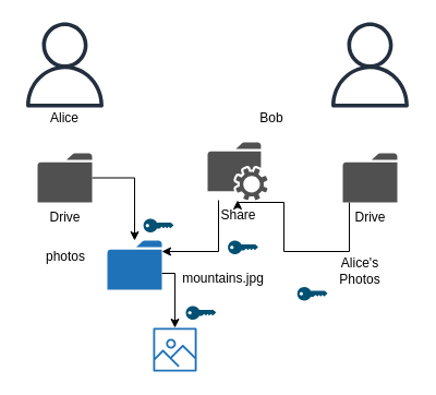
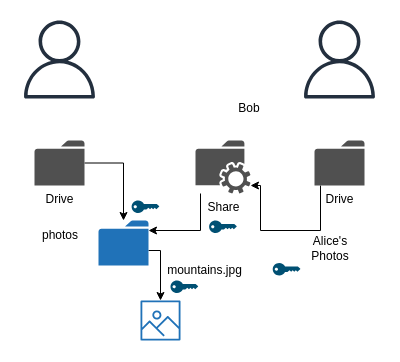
  <mxCell id="0" />
  <mxCell id="1" parent="0" />
  <mxCell id="2" value="" style="outlineConnect=0;fontColor=#232F3E;gradientColor=none;fillColor=#232F3E;strokeColor=none;dashed=0;verticalLabelPosition=bottom;verticalAlign=top;align=center;html=1;fontSize=12;fontStyle=0;aspect=fixed;pointerEvents=1;shape=mxgraph.aws4.user;" parent="1" vertex="1"><mxGeometry x="20" y="20" width="78" height="78" as="geometry" /></mxCell>
- <mxCell id="3" value="Alice" style="text;html=1;strokeColor=none;fillColor=none;align=center;verticalAlign=middle;whiteSpace=wrap;rounded=0;" parent="1" vertex="1"><mxGeometry x="39" y="98" width="40" height="20" as="geometry" /></mxCell>
  <mxCell id="4" style="edgeStyle=orthogonalEdgeStyle;rounded=0;orthogonalLoop=1;jettySize=auto;html=1;" parent="1" source="5" target="7" edge="1"><mxGeometry relative="1" as="geometry"><Array as="points"><mxPoint x="123" y="163" /></Array></mxGeometry></mxCell>
  <mxCell id="5" value="Drive" style="pointerEvents=1;shadow=0;dashed=0;html=1;strokeColor=none;fillColor=#505050;labelPosition=center;verticalLabelPosition=bottom;verticalAlign=top;outlineConnect=0;align=center;shape=mxgraph.office.concepts.folder;" parent="1" vertex="1"><mxGeometry x="34" y="140" width="50" height="45" as="geometry" /></mxCell>
  <mxCell id="6" style="edgeStyle=orthogonalEdgeStyle;rounded=0;orthogonalLoop=1;jettySize=auto;html=1;" parent="1" source="7" target="8" edge="1"><mxGeometry relative="1" as="geometry"><mxPoint x="160" y="265" as="sourcePoint" /><Array as="points"><mxPoint x="160" y="250" /></Array></mxGeometry></mxCell>
  <mxCell id="7" value="" style="pointerEvents=1;shadow=0;dashed=0;html=1;strokeColor=none;labelPosition=center;verticalLabelPosition=bottom;verticalAlign=top;outlineConnect=0;align=center;shape=mxgraph.office.concepts.folder;fillColor=#2072B8;" parent="1" vertex="1"><mxGeometry x="98" y="220" width="50" height="45" as="geometry" /></mxCell>
  <mxCell id="8" value="" style="outlineConnect=0;fontColor=#232F3E;gradientColor=none;strokeColor=none;dashed=0;verticalLabelPosition=bottom;verticalAlign=top;align=center;html=1;fontSize=12;fontStyle=0;aspect=fixed;pointerEvents=1;shape=mxgraph.aws4.container_registry_image;fillColor=#2072B8;" parent="1" vertex="1"><mxGeometry x="140" y="300" width="40" height="40" as="geometry" /></mxCell>
  <mxCell id="9" value="photos" style="text;html=1;strokeColor=none;fillColor=none;align=center;verticalAlign=middle;whiteSpace=wrap;rounded=0;" parent="1" vertex="1"><mxGeometry x="35" y="225" width="50" height="20" as="geometry" /></mxCell>
- <mxCell id="10" value="mountains.jpg" style="text;html=1;strokeColor=none;fillColor=none;align=center;verticalAlign=middle;whiteSpace=wrap;rounded=0;" parent="1" vertex="1"><mxGeometry x="158.89" y="245" width="91.11" height="20" as="geometry" /></mxCell>
+ <mxCell id="10" value="mountains.jpg" style="text;html=1;strokeColor=none;fillColor=none;align=center;verticalAlign=middle;whiteSpace=wrap;rounded=0;" parent="1" vertex="1"><mxGeometry x="158.89" y="260" width="91.11" height="20" as="geometry" /></mxCell>
  <mxCell id="11" value="" style="outlineConnect=0;fontColor=#232F3E;gradientColor=none;fillColor=#232F3E;strokeColor=none;dashed=0;verticalLabelPosition=bottom;verticalAlign=top;align=center;html=1;fontSize=12;fontStyle=0;aspect=fixed;pointerEvents=1;shape=mxgraph.aws4.user;" parent="1" vertex="1"><mxGeometry x="300" y="20" width="78" height="78" as="geometry" /></mxCell>
  <mxCell id="12" value="Bob" style="text;html=1;strokeColor=none;fillColor=none;align=center;verticalAlign=middle;whiteSpace=wrap;rounded=0;" parent="1" vertex="1"><mxGeometry x="229" y="98" width="40" height="20" as="geometry" /></mxCell>
  <mxCell id="13" style="edgeStyle=orthogonalEdgeStyle;rounded=0;orthogonalLoop=1;jettySize=auto;html=1;" edge="1" parent="1" source="14" target="18"><mxGeometry relative="1" as="geometry"><Array as="points"><mxPoint x="320" y="230" /><mxPoint x="260" y="230" /><mxPoint x="260" y="185" /></Array></mxGeometry></mxCell>
  <mxCell id="14" value="Drive" style="pointerEvents=1;shadow=0;dashed=0;html=1;strokeColor=none;fillColor=#505050;labelPosition=center;verticalLabelPosition=bottom;verticalAlign=top;outlineConnect=0;align=center;shape=mxgraph.office.concepts.folder;" parent="1" vertex="1"><mxGeometry x="314" y="140" width="50" height="45" as="geometry" /></mxCell>
  <mxCell id="15" value="" style="points=[[0,0.5,0],[0.24,0,0],[0.5,0.28,0],[0.995,0.475,0],[0.5,0.72,0],[0.24,1,0]];verticalLabelPosition=bottom;html=1;verticalAlign=top;aspect=fixed;align=center;pointerEvents=1;shape=mxgraph.cisco19.key;fillColor=#005073;strokeColor=none;" vertex="1" parent="1"><mxGeometry x="208.61" y="220" width="27.78" height="12.5" as="geometry" /></mxCell>
  <mxCell id="16" value="" style="points=[[0,0.5,0],[0.24,0,0],[0.5,0.28,0],[0.995,0.475,0],[0.5,0.72,0],[0.24,1,0]];verticalLabelPosition=bottom;html=1;verticalAlign=top;aspect=fixed;align=center;pointerEvents=1;shape=mxgraph.cisco19.key;fillColor=#005073;strokeColor=none;" vertex="1" parent="1"><mxGeometry x="170" y="280" width="27.78" height="12.5" as="geometry" /></mxCell>
  <mxCell id="17" style="edgeStyle=orthogonalEdgeStyle;rounded=0;orthogonalLoop=1;jettySize=auto;html=1;" edge="1" parent="1" source="18" target="7"><mxGeometry relative="1" as="geometry"><Array as="points"><mxPoint x="200" y="230" /></Array></mxGeometry></mxCell>
- <mxCell id="18" value="Share" style="pointerEvents=1;shadow=0;dashed=0;html=1;strokeColor=none;fillColor=#505050;labelPosition=center;verticalLabelPosition=bottom;verticalAlign=top;outlineConnect=0;align=center;shape=mxgraph.office.services.network_file_share_service;" vertex="1" parent="1"><mxGeometry x="190" y="130" width="55" height="53" as="geometry" /></mxCell>
+ <mxCell id="18" value="Share" style="pointerEvents=1;shadow=0;dashed=0;html=1;strokeColor=none;fillColor=#505050;labelPosition=center;verticalLabelPosition=bottom;verticalAlign=top;outlineConnect=0;align=center;shape=mxgraph.office.services.network_file_share_service;" vertex="1" parent="1"><mxGeometry x="195" y="140" width="55" height="53" as="geometry" /></mxCell>
  <mxCell id="19" value="" style="points=[[0,0.5,0],[0.24,0,0],[0.5,0.28,0],[0.995,0.475,0],[0.5,0.72,0],[0.24,1,0]];verticalLabelPosition=bottom;html=1;verticalAlign=top;aspect=fixed;align=center;pointerEvents=1;shape=mxgraph.cisco19.key;fillColor=#005073;strokeColor=none;" vertex="1" parent="1"><mxGeometry x="131.11" y="200" width="27.78" height="12.5" as="geometry" /></mxCell>
  <mxCell id="20" value="Alice's Photos" style="text;html=1;strokeColor=none;fillColor=none;align=center;verticalAlign=middle;whiteSpace=wrap;rounded=0;" vertex="1" parent="1"><mxGeometry x="310" y="232.5" width="40" height="30" as="geometry" /></mxCell>
  <mxCell id="21" value="" style="points=[[0,0.5,0],[0.24,0,0],[0.5,0.28,0],[0.995,0.475,0],[0.5,0.72,0],[0.24,1,0]];verticalLabelPosition=bottom;html=1;verticalAlign=top;aspect=fixed;align=center;pointerEvents=1;shape=mxgraph.cisco19.key;fillColor=#005073;strokeColor=none;" vertex="1" parent="1"><mxGeometry x="272.22" y="262.5" width="27.78" height="12.5" as="geometry" /></mxCell>
